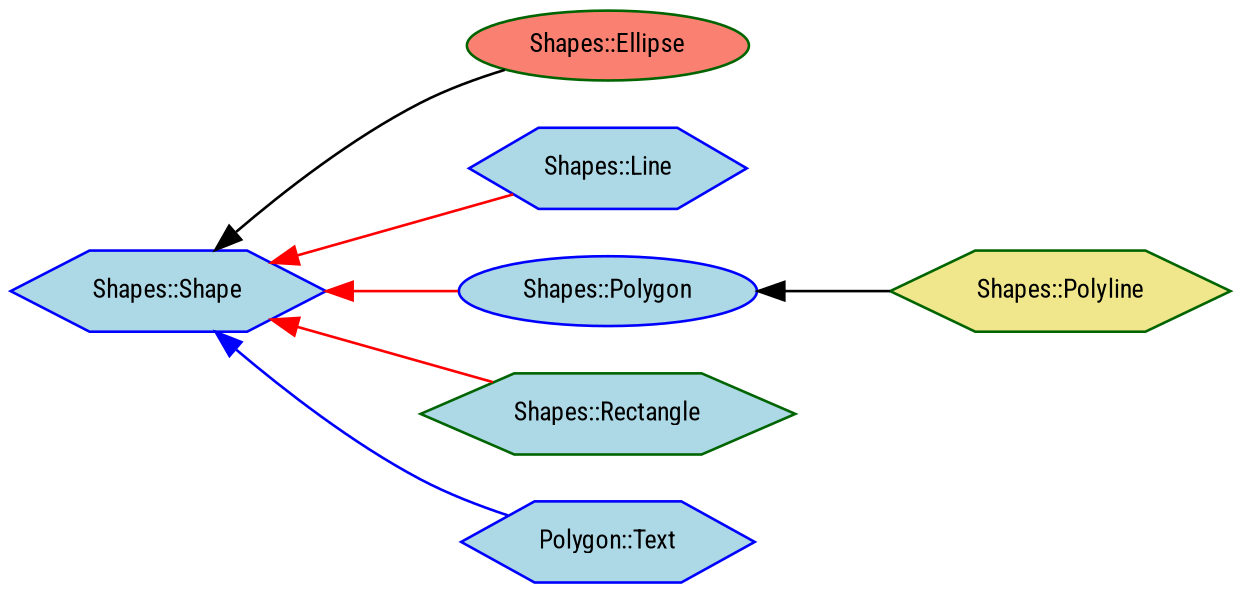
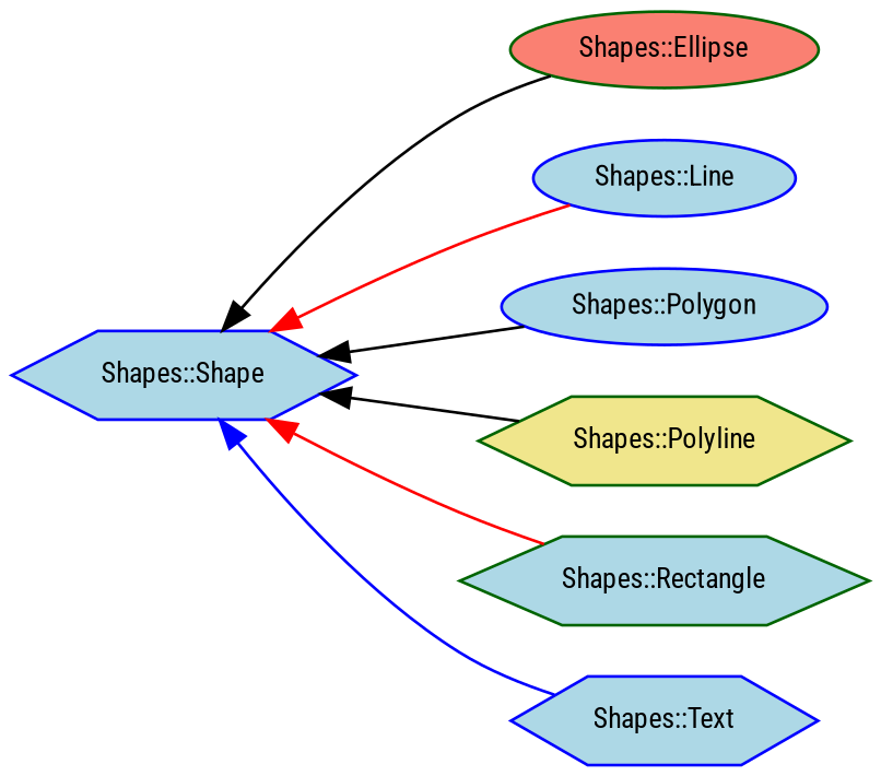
  digraph {
    fontname="Roboto Condensed"
    rankdir=LR
    node [color=blue fillcolor=lightblue fontname="Roboto Condensed" fontsize=10 shape=hexagon style=filled]
    edge [color=black dir=back fontname="Roboto Condensed" fontsize=10 labelfontname=Helvetica labelfontsize=10 style=solid]
    n1 [fontcolor=black height=0.2 label="Shapes::Shape" width=0.4]
    n2 [color=darkgreen fillcolor=salmon height=0.2 label="Shapes::Ellipse" shape=ellipse width=0.4]
-   n3 [height=0.2 label="Shapes::Line" width=0.4]
+   n3 [height=0.2 label="Shapes::Line" shape=ellipse width=0.4]
    n4 [height=0.2 label="Shapes::Polygon" shape=ellipse width=0.4]
    n5 [color=darkgreen fillcolor=khaki height=0.2 label="Shapes::Polyline" width=0.4]
    n6 [color=darkgreen height=0.2 label="Shapes::Rectangle" width=0.4]
-   n7 [height=0.2 label="Polygon::Text" width=0.4]
+   n7 [height=0.2 label="Shapes::Text" width=0.4]
    n1 -> n2
    n1 -> n3 [color=red]
-   n1 -> n4 [color=red]
-   n4 -> n5
+   n1 -> n4
+   n1 -> n5
    n1 -> n6 [color=red]
    n1 -> n7 [color=blue]
  }
